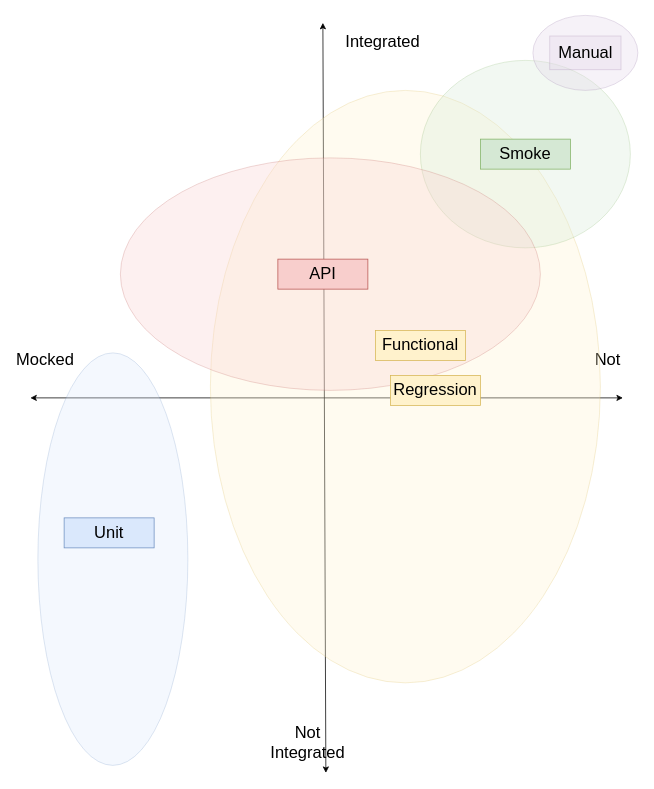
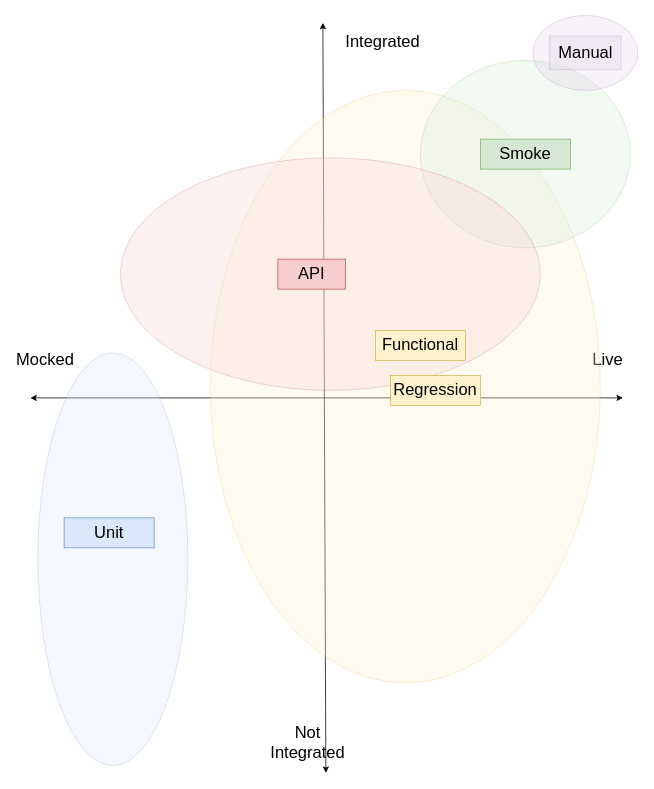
  <mxCell id="0" />
  <mxCell id="1" parent="0" />
  <mxCell id="2" value="" style="endArrow=classic;startArrow=classic;html=1;" edge="1" parent="1"><mxGeometry width="50" height="50" relative="1" as="geometry"><mxPoint x="434" y="1030" as="sourcePoint" /><mxPoint x="430" y="30" as="targetPoint" /></mxGeometry></mxCell>
  <mxCell id="3" value="" style="endArrow=classic;startArrow=classic;html=1;" edge="1" parent="1"><mxGeometry width="50" height="50" relative="1" as="geometry"><mxPoint x="40" y="530" as="sourcePoint" /><mxPoint x="830" y="530" as="targetPoint" /></mxGeometry></mxCell>
  <mxCell id="4" value="Mocked" style="text;html=1;strokeColor=none;fillColor=none;align=center;verticalAlign=middle;whiteSpace=wrap;rounded=0;fontSize=22;" vertex="1" parent="1"><mxGeometry x="20" y="460" width="80" height="40" as="geometry" /></mxCell>
- <mxCell id="5" value="Not" style="text;html=1;strokeColor=none;fillColor=none;align=center;verticalAlign=middle;whiteSpace=wrap;rounded=0;fontSize=22;" vertex="1" parent="1"><mxGeometry x="770" y="460" width="80" height="40" as="geometry" /></mxCell>
+ <mxCell id="5" value="Live" style="text;html=1;strokeColor=none;fillColor=none;align=center;verticalAlign=middle;whiteSpace=wrap;rounded=0;fontSize=22;" vertex="1" parent="1"><mxGeometry x="770" y="460" width="80" height="40" as="geometry" /></mxCell>
  <mxCell id="6" value="Integrated" style="text;html=1;strokeColor=none;fillColor=none;align=center;verticalAlign=middle;whiteSpace=wrap;rounded=0;fontSize=22;" vertex="1" parent="1"><mxGeometry x="470" y="35" width="80" height="40" as="geometry" /></mxCell>
  <mxCell id="7" value="Not &lt;br&gt;Integrated" style="text;html=1;strokeColor=none;fillColor=none;align=center;verticalAlign=middle;whiteSpace=wrap;rounded=0;fontSize=22;" vertex="1" parent="1"><mxGeometry x="370" y="970" width="80" height="40" as="geometry" /></mxCell>
  <mxCell id="8" value="" style="ellipse;whiteSpace=wrap;html=1;fontSize=22;fillColor=#fff2cc;strokeColor=#d6b656;opacity=30;" vertex="1" parent="1"><mxGeometry x="280" y="120" width="520" height="790" as="geometry" /></mxCell>
  <mxCell id="9" value="" style="ellipse;whiteSpace=wrap;html=1;fillColor=#dae8fc;fontSize=22;opacity=30;strokeColor=#6c8ebf;" vertex="1" parent="1"><mxGeometry x="50" y="470" width="200" height="550" as="geometry" /></mxCell>
  <mxCell id="10" value="" style="ellipse;whiteSpace=wrap;html=1;fillColor=#d5e8d4;fontSize=22;opacity=30;strokeColor=#82b366;" vertex="1" parent="1"><mxGeometry x="560" y="80" width="280" height="250" as="geometry" /></mxCell>
  <mxCell id="11" value="" style="ellipse;whiteSpace=wrap;html=1;fillColor=#f8cecc;fontSize=22;opacity=30;strokeColor=#b85450;" vertex="1" parent="1"><mxGeometry x="160" y="210" width="560" height="310" as="geometry" /></mxCell>
  <mxCell id="12" value="Smoke" style="text;html=1;strokeColor=#82b366;fillColor=#d5e8d4;align=center;verticalAlign=middle;whiteSpace=wrap;rounded=0;fontSize=22;" vertex="1" parent="1"><mxGeometry x="640" y="185" width="120" height="40" as="geometry" /></mxCell>
  <mxCell id="13" value="Regression" style="text;html=1;strokeColor=#d6b656;fillColor=#fff2cc;align=center;verticalAlign=middle;whiteSpace=wrap;rounded=0;fontSize=22;" vertex="1" parent="1"><mxGeometry x="520" y="500" width="120" height="40" as="geometry" /></mxCell>
  <mxCell id="14" value="Functional" style="text;html=1;strokeColor=#d6b656;fillColor=#fff2cc;align=center;verticalAlign=middle;whiteSpace=wrap;rounded=0;fontSize=22;" vertex="1" parent="1"><mxGeometry x="500" y="440" width="120" height="40" as="geometry" /></mxCell>
  <mxCell id="15" value="Unit" style="text;html=1;strokeColor=#6c8ebf;fillColor=#dae8fc;align=center;verticalAlign=middle;whiteSpace=wrap;rounded=0;fontSize=22;" vertex="1" parent="1"><mxGeometry x="85" y="690" width="120" height="40" as="geometry" /></mxCell>
- <mxCell id="16" value="API" style="text;html=1;strokeColor=#b85450;fillColor=#f8cecc;align=center;verticalAlign=middle;whiteSpace=wrap;rounded=0;fontSize=22;" vertex="1" parent="1"><mxGeometry x="370" y="345" width="120" height="40" as="geometry" /></mxCell>
+ <mxCell id="16" value="API" style="text;html=1;strokeColor=#b85450;fillColor=#f8cecc;align=center;verticalAlign=middle;whiteSpace=wrap;rounded=0;fontSize=22;" vertex="1" parent="1"><mxGeometry x="370" y="345" width="90" height="40" as="geometry" /></mxCell>
  <mxCell id="17" value="" style="ellipse;whiteSpace=wrap;html=1;fillColor=#e1d5e7;fontSize=22;strokeColor=#9673a6;opacity=30;" vertex="1" parent="1"><mxGeometry x="710" y="20" width="140" height="100" as="geometry" /></mxCell>
  <mxCell id="18" value="&lt;font style=&quot;font-size: 22px&quot;&gt;Manual&lt;/font&gt;" style="text;html=1;strokeColor=#9673a6;fillColor=#e1d5e7;align=center;verticalAlign=middle;whiteSpace=wrap;rounded=0;fontSize=22;opacity=30;" vertex="1" parent="1"><mxGeometry x="732.5" y="47.5" width="95" height="45" as="geometry" /></mxCell>
